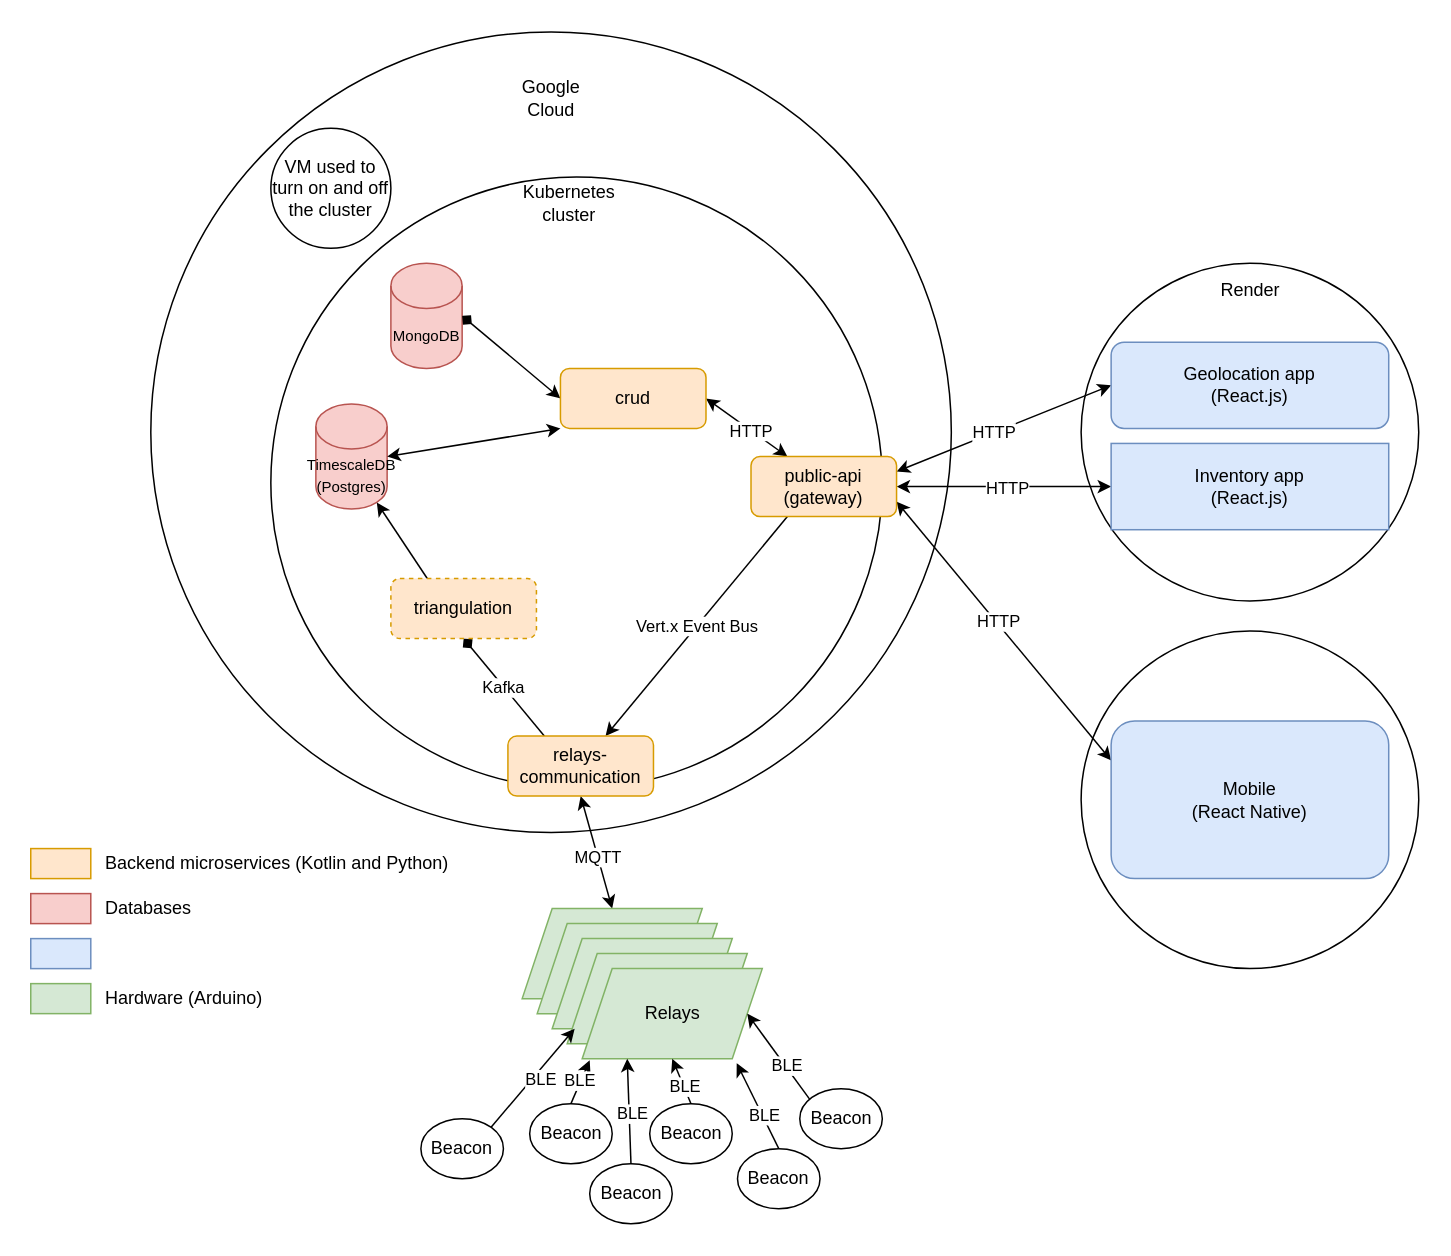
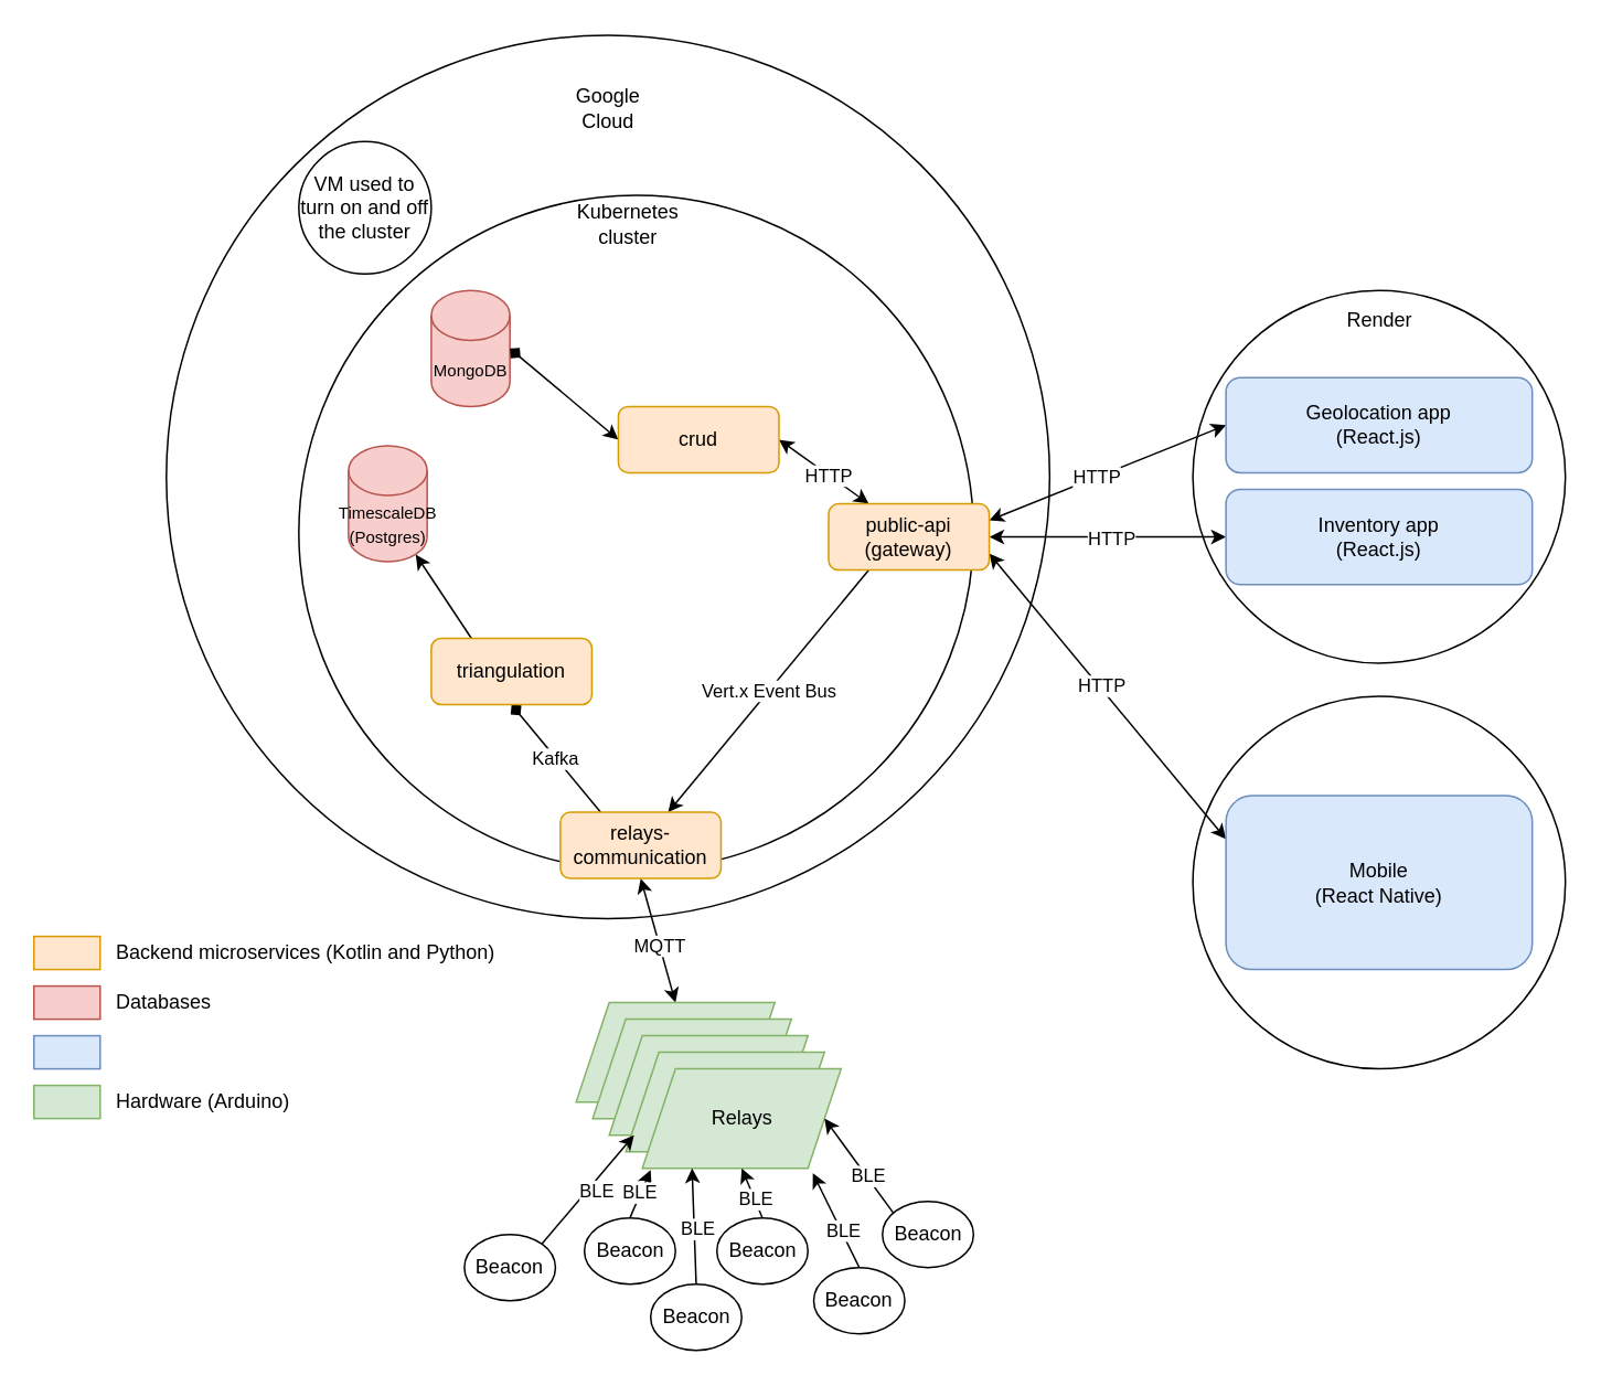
  <mxCell id="0" />
  <mxCell id="1" parent="0" />
  <mxCell id="2" value="" style="ellipse;whiteSpace=wrap;html=1;aspect=fixed;" vertex="1" parent="1"><mxGeometry x="720" y="175" width="225" height="225" as="geometry" /></mxCell>
  <mxCell id="3" value="Render" style="text;html=1;strokeColor=none;fillColor=none;align=center;verticalAlign=middle;whiteSpace=wrap;rounded=0;" vertex="1" parent="1"><mxGeometry x="812.5" y="182.5" width="40" height="20" as="geometry" /></mxCell>
  <mxCell id="4" value="" style="ellipse;whiteSpace=wrap;html=1;aspect=fixed;" vertex="1" parent="1"><mxGeometry x="100" y="20.75" width="533.5" height="533.5" as="geometry" /></mxCell>
  <mxCell id="5" value="Google Cloud" style="text;html=1;strokeColor=none;fillColor=none;align=center;verticalAlign=middle;whiteSpace=wrap;rounded=0;" vertex="1" parent="1"><mxGeometry x="346.75" y="55" width="40" height="20" as="geometry" /></mxCell>
  <mxCell id="6" style="rounded=0;orthogonalLoop=1;jettySize=auto;html=1;startArrow=classic;startFill=1;entryX=0;entryY=0.5;entryDx=0;entryDy=0;exitX=1;exitY=0.25;exitDx=0;exitDy=0;" edge="1" parent="1" target="8" source="51"><mxGeometry relative="1" as="geometry"><mxPoint x="598" y="395" as="sourcePoint" /></mxGeometry></mxCell>
  <mxCell id="7" value="HTTP" style="edgeLabel;html=1;align=center;verticalAlign=middle;resizable=0;points=[];" vertex="1" connectable="0" parent="6"><mxGeometry x="-0.095" relative="1" as="geometry"><mxPoint as="offset" /></mxGeometry></mxCell>
  <mxCell id="8" value="Geolocation app&lt;br&gt;(React.js)" style="rounded=1;whiteSpace=wrap;html=1;fillColor=#dae8fc;strokeColor=#6c8ebf;" vertex="1" parent="1"><mxGeometry x="740" y="227.5" width="185" height="57.5" as="geometry" /></mxCell>
  <mxCell id="9" style="rounded=0;orthogonalLoop=1;jettySize=auto;html=1;exitX=0.5;exitY=0;exitDx=0;exitDy=0;entryX=0.5;entryY=1;entryDx=0;entryDy=0;startArrow=classic;startFill=1;" edge="1" parent="1" source="11" target="56"><mxGeometry relative="1" as="geometry"><mxPoint x="505" y="482.5" as="targetPoint" /></mxGeometry></mxCell>
  <mxCell id="10" value="MQTT" style="edgeLabel;html=1;align=center;verticalAlign=middle;resizable=0;points=[];" vertex="1" connectable="0" parent="9"><mxGeometry x="-0.086" relative="1" as="geometry"><mxPoint as="offset" /></mxGeometry></mxCell>
  <mxCell id="11" value="" style="shape=parallelogram;perimeter=parallelogramPerimeter;whiteSpace=wrap;html=1;fixedSize=1;fillColor=#d5e8d4;strokeColor=#82b366;" vertex="1" parent="1"><mxGeometry x="347.5" y="605" width="120" height="60" as="geometry" /></mxCell>
  <mxCell id="12" value="" style="shape=parallelogram;perimeter=parallelogramPerimeter;whiteSpace=wrap;html=1;fixedSize=1;fillColor=#d5e8d4;strokeColor=#82b366;" vertex="1" parent="1"><mxGeometry x="357.5" y="615" width="120" height="60" as="geometry" /></mxCell>
  <mxCell id="13" value="" style="shape=parallelogram;perimeter=parallelogramPerimeter;whiteSpace=wrap;html=1;fixedSize=1;fillColor=#d5e8d4;strokeColor=#82b366;" vertex="1" parent="1"><mxGeometry x="367.5" y="625" width="120" height="60" as="geometry" /></mxCell>
  <mxCell id="14" value="" style="shape=parallelogram;perimeter=parallelogramPerimeter;whiteSpace=wrap;html=1;fixedSize=1;fillColor=#d5e8d4;strokeColor=#82b366;" vertex="1" parent="1"><mxGeometry x="377.5" y="635" width="120" height="60" as="geometry" /></mxCell>
  <mxCell id="15" value="Relays" style="shape=parallelogram;perimeter=parallelogramPerimeter;whiteSpace=wrap;html=1;fixedSize=1;fillColor=#d5e8d4;strokeColor=#82b366;" vertex="1" parent="1"><mxGeometry x="387.5" y="645" width="120" height="60" as="geometry" /></mxCell>
  <mxCell id="16" style="rounded=0;orthogonalLoop=1;jettySize=auto;html=1;exitX=1;exitY=0;exitDx=0;exitDy=0;startArrow=none;startFill=0;" edge="1" parent="1" source="18"><mxGeometry relative="1" as="geometry"><mxPoint x="382.5" y="685" as="targetPoint" /></mxGeometry></mxCell>
  <mxCell id="17" value="BLE" style="edgeLabel;html=1;align=center;verticalAlign=middle;resizable=0;points=[];" vertex="1" connectable="0" parent="16"><mxGeometry x="0.071" y="-4" relative="1" as="geometry"><mxPoint as="offset" /></mxGeometry></mxCell>
  <mxCell id="18" value="Beacon" style="ellipse;whiteSpace=wrap;html=1;" vertex="1" parent="1"><mxGeometry x="280" y="745" width="55" height="40" as="geometry" /></mxCell>
  <mxCell id="19" value="BLE" style="rounded=0;orthogonalLoop=1;jettySize=auto;html=1;exitX=0.5;exitY=0;exitDx=0;exitDy=0;startArrow=none;startFill=0;" edge="1" parent="1" source="20"><mxGeometry relative="1" as="geometry"><mxPoint x="392.5" y="706" as="targetPoint" /></mxGeometry></mxCell>
  <mxCell id="20" value="Beacon" style="ellipse;whiteSpace=wrap;html=1;" vertex="1" parent="1"><mxGeometry x="352.5" y="735" width="55" height="40" as="geometry" /></mxCell>
  <mxCell id="21" style="rounded=0;orthogonalLoop=1;jettySize=auto;html=1;exitX=0.5;exitY=0;exitDx=0;exitDy=0;entryX=0.5;entryY=1;entryDx=0;entryDy=0;startArrow=none;startFill=0;" edge="1" parent="1" source="23" target="15"><mxGeometry relative="1" as="geometry" /></mxCell>
  <mxCell id="22" value="BLE" style="edgeLabel;html=1;align=center;verticalAlign=middle;resizable=0;points=[];" vertex="1" connectable="0" parent="21"><mxGeometry x="-0.2" relative="1" as="geometry"><mxPoint as="offset" /></mxGeometry></mxCell>
  <mxCell id="23" value="Beacon" style="ellipse;whiteSpace=wrap;html=1;" vertex="1" parent="1"><mxGeometry x="432.5" y="735" width="55" height="40" as="geometry" /></mxCell>
  <mxCell id="24" style="rounded=0;orthogonalLoop=1;jettySize=auto;html=1;exitX=0.5;exitY=0;exitDx=0;exitDy=0;entryX=0.25;entryY=1;entryDx=0;entryDy=0;startArrow=none;startFill=0;" edge="1" parent="1" source="26" target="15"><mxGeometry relative="1" as="geometry" /></mxCell>
  <mxCell id="25" value="BLE" style="edgeLabel;html=1;align=center;verticalAlign=middle;resizable=0;points=[];" vertex="1" connectable="0" parent="24"><mxGeometry x="-0.059" y="-2" relative="1" as="geometry"><mxPoint as="offset" /></mxGeometry></mxCell>
  <mxCell id="26" value="Beacon" style="ellipse;whiteSpace=wrap;html=1;" vertex="1" parent="1"><mxGeometry x="392.5" y="775" width="55" height="40" as="geometry" /></mxCell>
  <mxCell id="27" style="rounded=0;orthogonalLoop=1;jettySize=auto;html=1;exitX=0.5;exitY=0;exitDx=0;exitDy=0;entryX=0.858;entryY=1.05;entryDx=0;entryDy=0;entryPerimeter=0;startArrow=none;startFill=0;" edge="1" parent="1" source="29" target="15"><mxGeometry relative="1" as="geometry" /></mxCell>
  <mxCell id="28" value="BLE" style="edgeLabel;html=1;align=center;verticalAlign=middle;resizable=0;points=[];" vertex="1" connectable="0" parent="27"><mxGeometry x="-0.204" y="-1" relative="1" as="geometry"><mxPoint as="offset" /></mxGeometry></mxCell>
  <mxCell id="29" value="Beacon" style="ellipse;whiteSpace=wrap;html=1;" vertex="1" parent="1"><mxGeometry x="491" y="765" width="55" height="40" as="geometry" /></mxCell>
  <mxCell id="30" style="rounded=0;orthogonalLoop=1;jettySize=auto;html=1;exitX=0.009;exitY=0.225;exitDx=0;exitDy=0;entryX=1;entryY=0.5;entryDx=0;entryDy=0;startArrow=none;startFill=0;exitPerimeter=0;" edge="1" parent="1" target="15"><mxGeometry relative="1" as="geometry"><mxPoint x="540.495" y="734" as="sourcePoint" /></mxGeometry></mxCell>
  <mxCell id="31" value="BLE" style="edgeLabel;html=1;align=center;verticalAlign=middle;resizable=0;points=[];" vertex="1" connectable="0" parent="30"><mxGeometry x="-0.164" y="-1" relative="1" as="geometry"><mxPoint y="1" as="offset" /></mxGeometry></mxCell>
  <mxCell id="32" value="Beacon" style="ellipse;whiteSpace=wrap;html=1;" vertex="1" parent="1"><mxGeometry x="532.5" y="725" width="55" height="40" as="geometry" /></mxCell>
  <mxCell id="33" value="" style="ellipse;whiteSpace=wrap;html=1;aspect=fixed;" vertex="1" parent="1"><mxGeometry x="720" y="420" width="225" height="225" as="geometry" /></mxCell>
  <mxCell id="34" style="edgeStyle=none;rounded=0;orthogonalLoop=1;jettySize=auto;html=1;entryX=1;entryY=0.75;entryDx=0;entryDy=0;startArrow=classic;startFill=1;exitX=0;exitY=0.25;exitDx=0;exitDy=0;" edge="1" parent="1" source="36" target="51"><mxGeometry relative="1" as="geometry"><mxPoint x="596.945" y="445.015" as="targetPoint" /></mxGeometry></mxCell>
  <mxCell id="35" value="HTTP" style="edgeLabel;html=1;align=center;verticalAlign=middle;resizable=0;points=[];" vertex="1" connectable="0" parent="34"><mxGeometry x="0.067" y="-1" relative="1" as="geometry"><mxPoint as="offset" /></mxGeometry></mxCell>
  <mxCell id="36" value="Mobile&lt;br&gt;(React Native)" style="rounded=1;whiteSpace=wrap;html=1;fillColor=#dae8fc;strokeColor=#6c8ebf;" vertex="1" parent="1"><mxGeometry x="740" y="480" width="185" height="105" as="geometry" /></mxCell>
  <mxCell id="37" value="" style="rounded=0;whiteSpace=wrap;html=1;fillColor=#dae8fc;strokeColor=#6c8ebf;" vertex="1" parent="1"><mxGeometry x="20" y="625" width="40" height="20" as="geometry" /></mxCell>
  <mxCell id="38" value="" style="rounded=0;whiteSpace=wrap;html=1;fillColor=#d5e8d4;strokeColor=#82b366;" vertex="1" parent="1"><mxGeometry x="20" y="655" width="40" height="20" as="geometry" /></mxCell>
  <mxCell id="39" value="Hardware (Arduino)" style="text;html=1;strokeColor=none;fillColor=none;align=left;verticalAlign=middle;whiteSpace=wrap;rounded=0;" vertex="1" parent="1"><mxGeometry x="67.5" y="655" width="112.5" height="20" as="geometry" /></mxCell>
  <mxCell id="40" style="edgeStyle=none;rounded=0;orthogonalLoop=1;jettySize=auto;html=1;exitX=0;exitY=0.5;exitDx=0;exitDy=0;startArrow=classic;startFill=1;entryX=1;entryY=0.5;entryDx=0;entryDy=0;" edge="1" parent="1" source="42" target="51"><mxGeometry relative="1" as="geometry"><mxPoint x="597" y="375" as="targetPoint" /></mxGeometry></mxCell>
  <mxCell id="41" value="HTTP" style="edgeLabel;html=1;align=center;verticalAlign=middle;resizable=0;points=[];" vertex="1" connectable="0" parent="40"><mxGeometry x="-0.014" y="1" relative="1" as="geometry"><mxPoint as="offset" /></mxGeometry></mxCell>
- <mxCell id="42" value="Inventory app&lt;br&gt;(React.js)" style="whiteSpace=wrap;html=1;fillColor=#dae8fc;strokeColor=#6c8ebf;rounded=0;" vertex="1" parent="1"><mxGeometry x="740" y="295" width="185" height="57.5" as="geometry" /></mxCell>
+ <mxCell id="42" value="Inventory app&lt;br&gt;(React.js)" style="rounded=1;whiteSpace=wrap;html=1;fillColor=#dae8fc;strokeColor=#6c8ebf;" vertex="1" parent="1"><mxGeometry x="740" y="295" width="185" height="57.5" as="geometry" /></mxCell>
  <mxCell id="43" style="edgeStyle=none;rounded=0;orthogonalLoop=1;jettySize=auto;html=1;exitX=0;exitY=0.5;exitDx=0;exitDy=0;startArrow=classic;startFill=1;" edge="1" parent="1" source="42" target="42"><mxGeometry relative="1" as="geometry" /></mxCell>
  <mxCell id="44" value="" style="ellipse;whiteSpace=wrap;html=1;aspect=fixed;" vertex="1" parent="1"><mxGeometry x="180" y="117.5" width="407.5" height="407.5" as="geometry" /></mxCell>
  <mxCell id="45" value="Kubernetes cluster" style="text;html=1;strokeColor=none;fillColor=none;align=center;verticalAlign=middle;whiteSpace=wrap;rounded=0;" vertex="1" parent="1"><mxGeometry x="358.75" y="125" width="40" height="20" as="geometry" /></mxCell>
  <mxCell id="46" value="&lt;font style=&quot;font-size: 10px&quot;&gt;MongoDB&lt;/font&gt;" style="shape=cylinder3;whiteSpace=wrap;html=1;boundedLbl=1;backgroundOutline=1;size=15;fillColor=#f8cecc;strokeColor=#b85450;" vertex="1" parent="1"><mxGeometry x="260" y="175" width="47.5" height="70" as="geometry" /></mxCell>
  <mxCell id="47" value="&lt;font style=&quot;font-size: 10px&quot;&gt;TimescaleDB&lt;br&gt;(Postgres)&lt;br&gt;&lt;/font&gt;" style="shape=cylinder3;whiteSpace=wrap;html=1;boundedLbl=1;backgroundOutline=1;size=15;fillColor=#f8cecc;strokeColor=#b85450;" vertex="1" parent="1"><mxGeometry y="268.75" width="47.5" height="70" as="geometry" x="210" /></mxCell>
  <mxCell id="48" style="rounded=0;orthogonalLoop=1;jettySize=auto;html=1;exitX=0.25;exitY=0;exitDx=0;exitDy=0;entryX=1;entryY=0.5;entryDx=0;entryDy=0;startArrow=classic;startFill=1;" edge="1" parent="1" source="51" target="54"><mxGeometry relative="1" as="geometry" /></mxCell>
  <mxCell id="49" value="HTTP" style="edgeLabel;html=1;align=center;verticalAlign=middle;resizable=0;points=[];" vertex="1" connectable="0" parent="48"><mxGeometry x="-0.099" relative="1" as="geometry"><mxPoint as="offset" /></mxGeometry></mxCell>
  <mxCell id="50" value="Vert.x Event Bus" style="edgeStyle=none;rounded=0;orthogonalLoop=1;jettySize=auto;html=1;exitX=0.25;exitY=1;exitDx=0;exitDy=0;startArrow=none;startFill=0;" edge="1" parent="1" source="51" target="56"><mxGeometry relative="1" as="geometry" /></mxCell>
  <mxCell id="51" value="public-api&lt;br&gt;(gateway)" style="rounded=1;whiteSpace=wrap;html=1;fillColor=#ffe6cc;strokeColor=#d79b00;" vertex="1" parent="1"><mxGeometry x="500" y="303.75" width="97" height="40" as="geometry" /></mxCell>
  <mxCell id="52" style="rounded=0;orthogonalLoop=1;jettySize=auto;html=1;exitX=0;exitY=0.5;exitDx=0;exitDy=0;entryX=1;entryY=0.5;entryDx=0;entryDy=0;entryPerimeter=0;startArrow=classic;startFill=1;endArrow=diamond;" edge="1" parent="1" source="54" target="46"><mxGeometry relative="1" as="geometry" /></mxCell>
- <mxCell id="53" style="edgeStyle=none;rounded=0;orthogonalLoop=1;jettySize=auto;html=1;exitX=0;exitY=1;exitDx=0;exitDy=0;entryX=1;entryY=0.5;entryDx=0;entryDy=0;entryPerimeter=0;startArrow=classic;startFill=1;" edge="1" parent="1" source="54" target="47"><mxGeometry relative="1" as="geometry" /></mxCell>
  <mxCell id="54" value="crud" style="rounded=1;whiteSpace=wrap;html=1;fillColor=#ffe6cc;strokeColor=#d79b00;" vertex="1" parent="1"><mxGeometry x="373" y="245" width="97" height="40" as="geometry" /></mxCell>
  <mxCell id="55" value="Kafka" style="edgeStyle=none;rounded=0;orthogonalLoop=1;jettySize=auto;html=1;exitX=0.25;exitY=0;exitDx=0;exitDy=0;entryX=0.5;entryY=1;entryDx=0;entryDy=0;startArrow=none;startFill=0;endArrow=diamond;" edge="1" parent="1" source="56" target="58"><mxGeometry relative="1" as="geometry" /></mxCell>
  <mxCell id="56" value="relays-communication" style="rounded=1;whiteSpace=wrap;html=1;fillColor=#ffe6cc;strokeColor=#d79b00;" vertex="1" parent="1"><mxGeometry x="338" y="490" width="97" height="40" as="geometry" /></mxCell>
  <mxCell id="57" style="edgeStyle=none;rounded=0;orthogonalLoop=1;jettySize=auto;html=1;exitX=0.25;exitY=0;exitDx=0;exitDy=0;entryX=0.855;entryY=1;entryDx=0;entryDy=-4.35;entryPerimeter=0;startArrow=none;startFill=0;" edge="1" parent="1" source="58" target="47"><mxGeometry relative="1" as="geometry" /></mxCell>
- <mxCell id="58" value="triangulation" style="rounded=1;whiteSpace=wrap;html=1;fillColor=#ffe6cc;strokeColor=#d79b00;dashed=1;" vertex="1" parent="1"><mxGeometry x="260" y="385" width="97" height="40" as="geometry" /></mxCell>
+ <mxCell id="58" value="triangulation" style="rounded=1;whiteSpace=wrap;html=1;fillColor=#ffe6cc;strokeColor=#d79b00;" vertex="1" parent="1"><mxGeometry x="260" y="385" width="97" height="40" as="geometry" /></mxCell>
  <mxCell id="59" value="" style="rounded=0;whiteSpace=wrap;html=1;fillColor=#f8cecc;strokeColor=#b85450;" vertex="1" parent="1"><mxGeometry x="20" y="595" width="40" height="20" as="geometry" /></mxCell>
  <mxCell id="60" value="Databases" style="text;html=1;strokeColor=none;fillColor=none;align=left;verticalAlign=middle;whiteSpace=wrap;rounded=0;" vertex="1" parent="1"><mxGeometry x="67.5" y="595" width="90" height="20" as="geometry" /></mxCell>
  <mxCell id="61" value="" style="rounded=0;whiteSpace=wrap;html=1;fillColor=#ffe6cc;strokeColor=#d79b00;" vertex="1" parent="1"><mxGeometry x="20" y="565" width="40" height="20" as="geometry" /></mxCell>
  <mxCell id="62" value="Backend microservices (Kotlin and Python)" style="text;html=1;strokeColor=none;fillColor=none;align=left;verticalAlign=middle;whiteSpace=wrap;rounded=0;" vertex="1" parent="1"><mxGeometry x="67.5" y="565" width="232.5" height="20" as="geometry" /></mxCell>
  <mxCell id="63" value="VM used to turn on and off the cluster" style="ellipse;whiteSpace=wrap;html=1;aspect=fixed;" vertex="1" parent="1"><mxGeometry x="180" y="85" width="80" height="80" as="geometry" /></mxCell>
